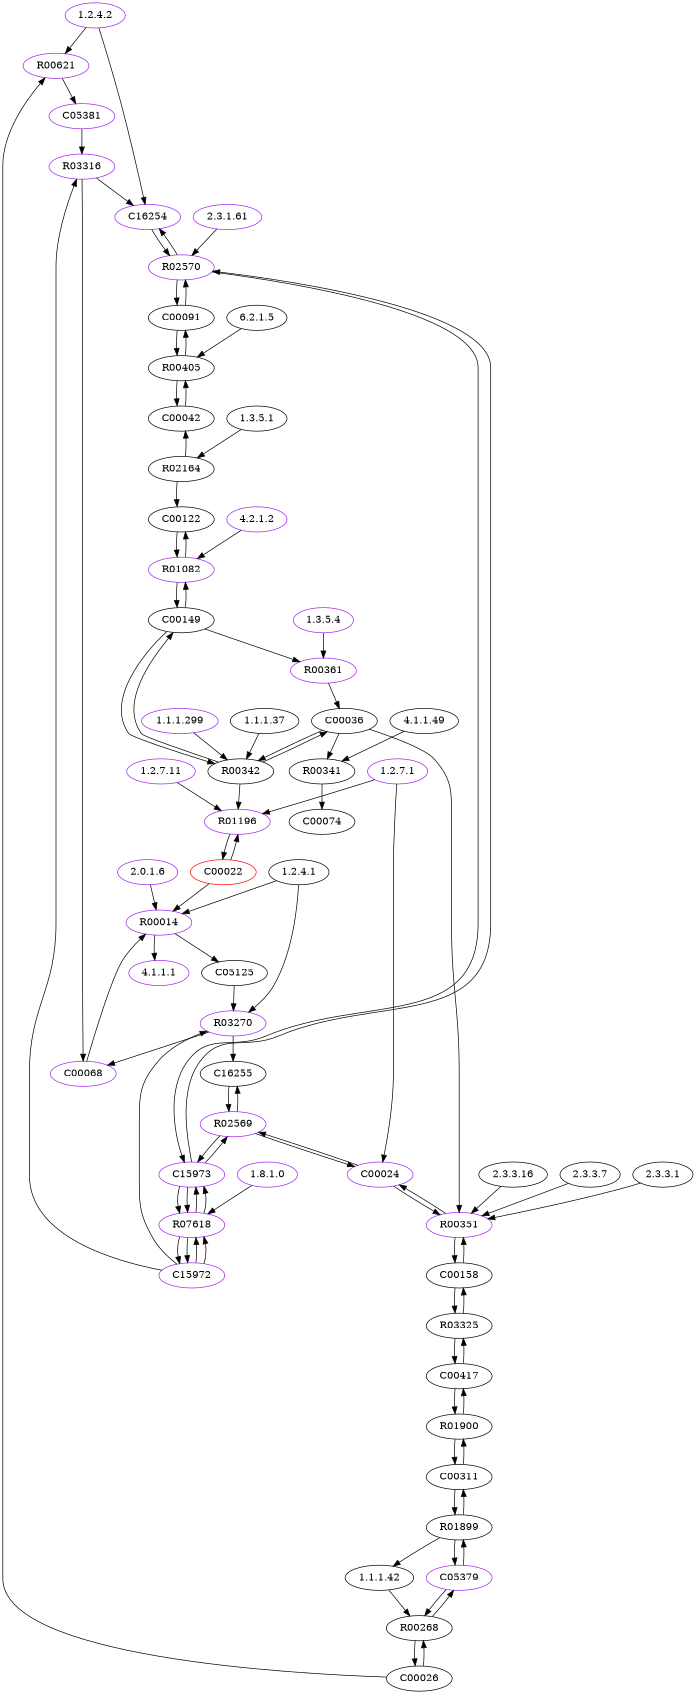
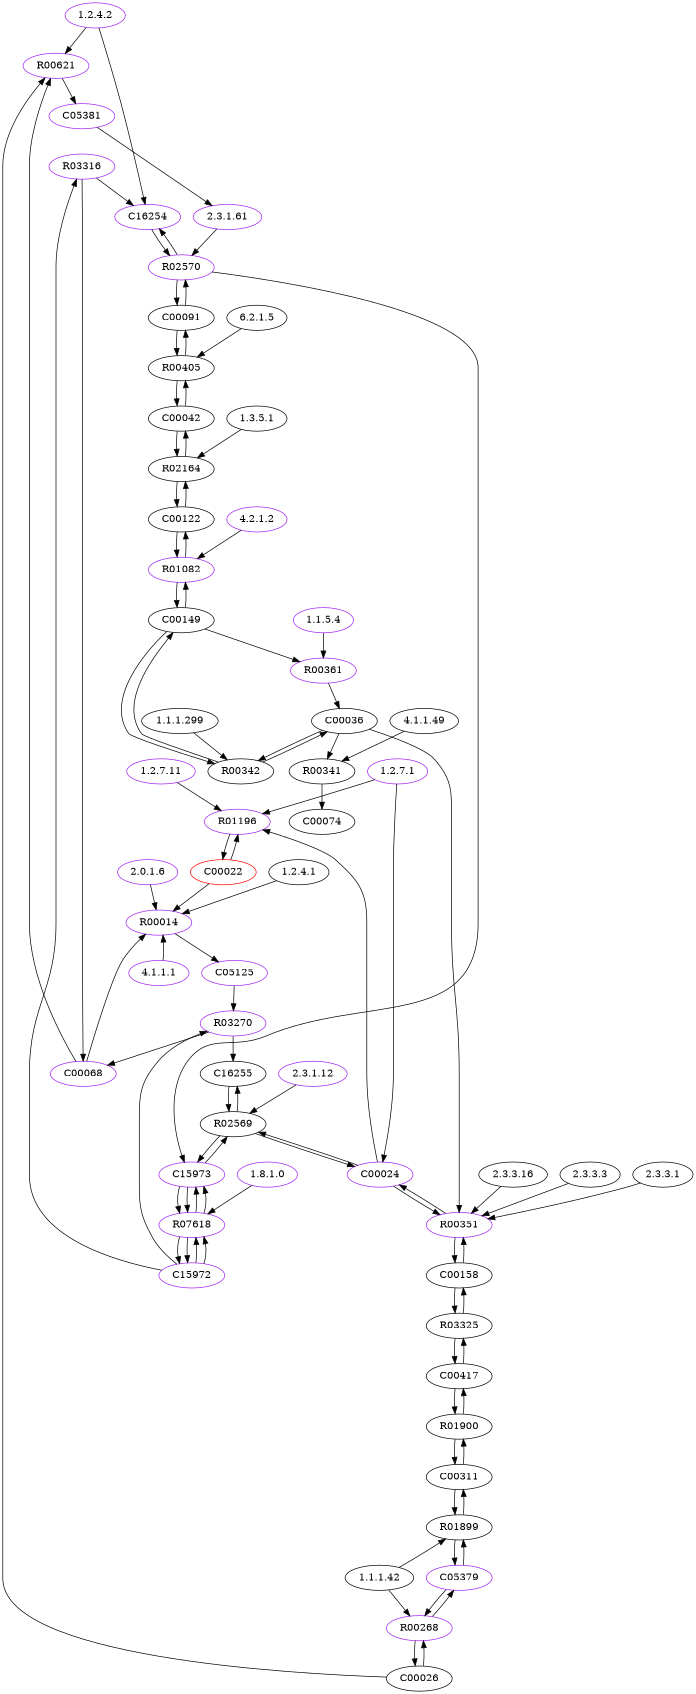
  digraph {
    node [type=E]
    "1.2.4.2" [color=purple]
    R00621 [color=purple type=R]
    C16254 [color=purple type=C]
    R03316 [color=purple type=R]
    C00068 [color=purple type=C]
    C05381 [color=purple type=C]
    R00341 [type=R]
    "4.1.1.49"
    C00074 [type=C]
-   R02569 [type=R color=purple]
+   "2.3.1.12" [color=purple]
+   R02569 [type=R]
    C00024 [color=purple type=C]
    C15973 [color=purple type=C]
    C16255 [type=C]
    "1.2.7.11" [color=purple]
    R01196 [color=purple type=R]
    C00022 [color=red type=C]
    "4.1.1.1" [color=purple]
    R00014 [color=purple type=R]
-   C05125 [color=black type=C]
-   "1.1.5.4" [color=purple label="1.3.5.4"]
+   C05125 [color=purple type=C]
+   "1.1.5.4" [color=purple]
    R00361 [color=purple type=R]
    C00036 [type=C]
    R00405 [type=R]
    "6.2.1.5"
    C00091 [type=C]
    C00042 [type=C]
    "2.3.1.61" [color=purple]
    R02570 [color=purple type=R]
    R00342 [type=R]
-   "1.1.1.299" [color=purple]
+   "1.1.1.299"
    C00149 [type=C]
    R01900 [type=R]
    C00417 [type=C]
    C00311 [type=C]
    n36 [label=R03325 type=R]
    C00158 [type=C]
    R00351 [color=purple type=R]
    "2.3.3.16"
    "4.2.1.2" [color=purple]
    R01082 [color=purple type=R]
    C00122 [type=C]
    n43 [color=purple label="1.8.1.0"]
    R07618 [color=purple type=R]
    C15972 [color=purple type=C]
    "1.2.7.1" [color=purple]
    R02164 [type=R]
    "1.3.5.1"
    n49 [color=purple label="2.0.1.6"]
-   "2.3.3.3" [label="2.3.3.7"]
-   "1.1.1.37"
+   "2.3.3.3"
    "2.3.3.1"
    "1.2.4.1"
    R03270 [color=purple type=R]
-   R00268 [type=R]
+   R00268 [type=R color=purple]
    "1.1.1.42"
    R01899 [type=R]
    C00026 [type=C]
    C05379 [color=purple type=C]
    "1.2.4.2" -> R00621
    "1.2.4.2" -> C16254
    R00621 -> C05381
    C16254 -> R02570
    R03316 -> C16254
    R03316 -> C00068
+   C00068 -> R00621
    C00068 -> R00014
-   C05381 -> R03316
+   C05381 -> "2.3.1.61"
    R00341 -> C00074
    "4.1.1.49" -> R00341
+   "2.3.1.12" -> R02569
    R02569 -> C00024
    R02569 -> C15973
    R02569 -> C16255
    C00024 -> R02569
-   R00342 -> R01196
+   C00024 -> R01196
    C00024 -> R00351
    C15973 -> R02569
-   C15973 -> R02570
    C15973 -> R07618
    C15973 -> R07618
    C16255 -> R02569
    "1.2.7.11" -> R01196
    R01196 -> C00022
    C00022 -> R01196
    C00022 -> R00014
-   R00014 -> "4.1.1.1"
+   "4.1.1.1" -> R00014
    R00014 -> C05125
    C05125 -> R03270
    "1.1.5.4" -> R00361
    R00361 -> C00036
    C00036 -> R00341
    C00036 -> R00342
    C00036 -> R00351
    R00405 -> C00091
    R00405 -> C00042
    "6.2.1.5" -> R00405
    C00091 -> R00405
    C00091 -> R02570
    C00042 -> R00405
+   C00042 -> R02164
    "2.3.1.61" -> R02570
    R02570 -> C16254
    R02570 -> C15973
    R02570 -> C00091
    R00342 -> C00036
    R00342 -> C00149
    "1.1.1.299" -> R00342
    C00149 -> R00361
    C00149 -> R00342
    C00149 -> R01082
    R01900 -> C00417
    R01900 -> C00311
    C00417 -> R01900
    C00417 -> n36
    C00311 -> R01900
    C00311 -> R01899
    n36 -> C00417
    n36 -> C00158
    C00158 -> n36
    C00158 -> R00351
    R00351 -> C00024
    R00351 -> C00158
    "2.3.3.16" -> R00351
    "4.2.1.2" -> R01082
    R01082 -> C00149
    R01082 -> C00122
    C00122 -> R01082
+   C00122 -> R02164
    n43 -> R07618
    R07618 -> C15973
    R07618 -> C15973
    R07618 -> C15972
    R07618 -> C15972
    C15972 -> R03316
    C15972 -> R07618
    C15972 -> R07618
    C15972 -> R03270
    "1.2.7.1" -> C00024
    "1.2.7.1" -> R01196
    R02164 -> C00042
    R02164 -> C00122
    "1.3.5.1" -> R02164
    n49 -> R00014
    "2.3.3.3" -> R00351
-   "1.1.1.37" -> R00342
    "2.3.3.1" -> R00351
    "1.2.4.1" -> R00014
-   "1.2.4.1" -> R03270
    R03270 -> C00068
    R03270 -> C16255
    R00268 -> C00026
    R00268 -> C05379
    "1.1.1.42" -> R00268
-   R01899 -> "1.1.1.42"
+   "1.1.1.42" -> R01899
    R01899 -> C00311
    R01899 -> C05379
    C00026 -> R00621
    C00026 -> R00268
    C05379 -> R00268
    C05379 -> R01899
  }
